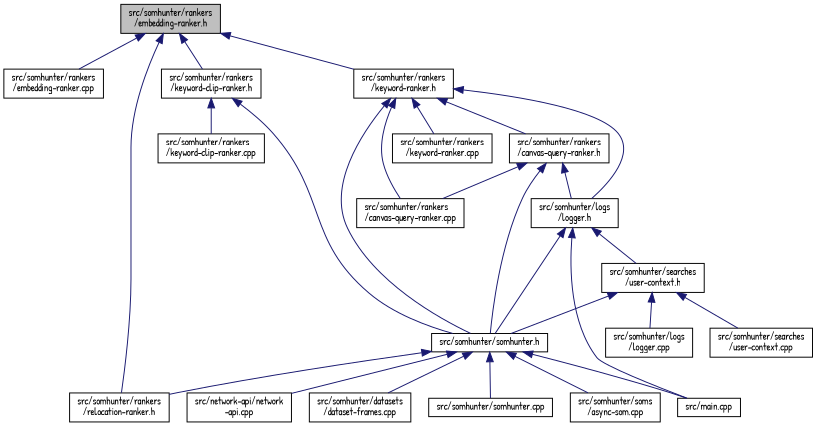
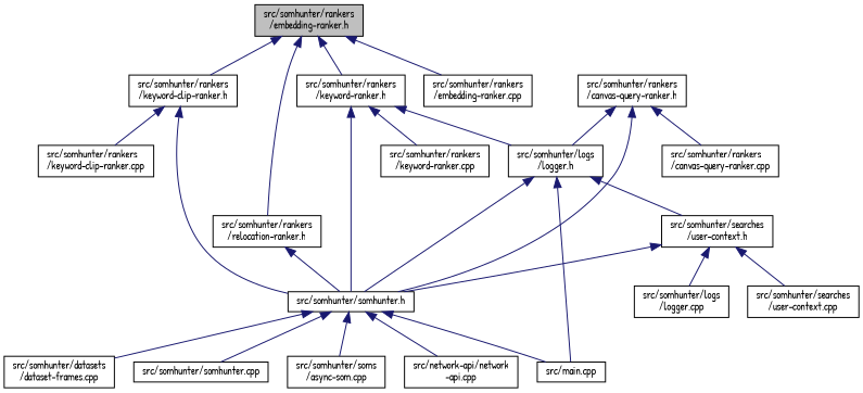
  digraph {
    fontname="Patrick Hand"
    node [color=black fillcolor=white fontname="Patrick Hand" fontsize=10 shape=record style=filled]
    edge [color=midnightblue dir=back fontname="Patrick Hand" fontsize=10 labelfontname=Helvetica labelfontsize=10 style=solid]
    n1 [fillcolor=grey75 fontcolor=black height=0.2 label="src/somhunter/rankers\l/embedding-ranker.h" width=0.4]
    n2 [height=0.2 label="src/somhunter/rankers\l/embedding-ranker.cpp" width=0.4]
    n3 [height=0.2 label="src/somhunter/rankers\l/keyword-clip-ranker.h" width=0.4]
    n4 [height=0.2 label="src/somhunter/rankers\l/keyword-ranker.h" width=0.4]
    n5 [height=0.2 label="src/somhunter/rankers\l/relocation-ranker.h" width=0.4]
    n6 [height=0.2 label="src/somhunter/rankers\l/keyword-clip-ranker.cpp" width=0.4]
    n7 [height=0.2 label="src/somhunter/somhunter.h" width=0.4]
    n8 [height=0.2 label="src/somhunter/logs\l/logger.h" width=0.4]
    n9 [height=0.2 label="src/somhunter/rankers\l/canvas-query-ranker.cpp" width=0.4]
    n10 [height=0.2 label="src/somhunter/rankers\l/canvas-query-ranker.h" width=0.4]
    n11 [height=0.2 label="src/somhunter/rankers\l/keyword-ranker.cpp" width=0.4]
    n12 [height=0.2 label="src/main.cpp" width=0.4]
    n13 [height=0.2 label="src/network-api/network\l-api.cpp" width=0.4]
    n14 [height=0.2 label="src/somhunter/datasets\l/dataset-frames.cpp" width=0.4]
    n15 [height=0.2 label="src/somhunter/somhunter.cpp" width=0.4]
    n16 [height=0.2 label="src/somhunter/soms\l/async-som.cpp" width=0.4]
    n17 [height=0.2 label="src/somhunter/searches\l/user-context.h" width=0.4]
    n18 [height=0.2 label="src/somhunter/logs\l/logger.cpp" width=0.4]
    n19 [height=0.2 label="src/somhunter/searches\l/user-context.cpp" width=0.4]
    n1 -> n2
    n1 -> n3
    n1 -> n4
    n1 -> n5
    n3 -> n6
    n3 -> n7
    n4 -> n7
    n4 -> n8
-   n4 -> n9
-   n4 -> n10
    n4 -> n11
-   n7 -> n5
+   n5 -> n7
    n7 -> n12
    n7 -> n13
    n7 -> n14
    n7 -> n15
    n7 -> n16
    n8 -> n7
    n8 -> n12
    n8 -> n17
    n10 -> n7
    n10 -> n8
    n10 -> n9
    n17 -> n7
    n17 -> n18
    n17 -> n19
  }
